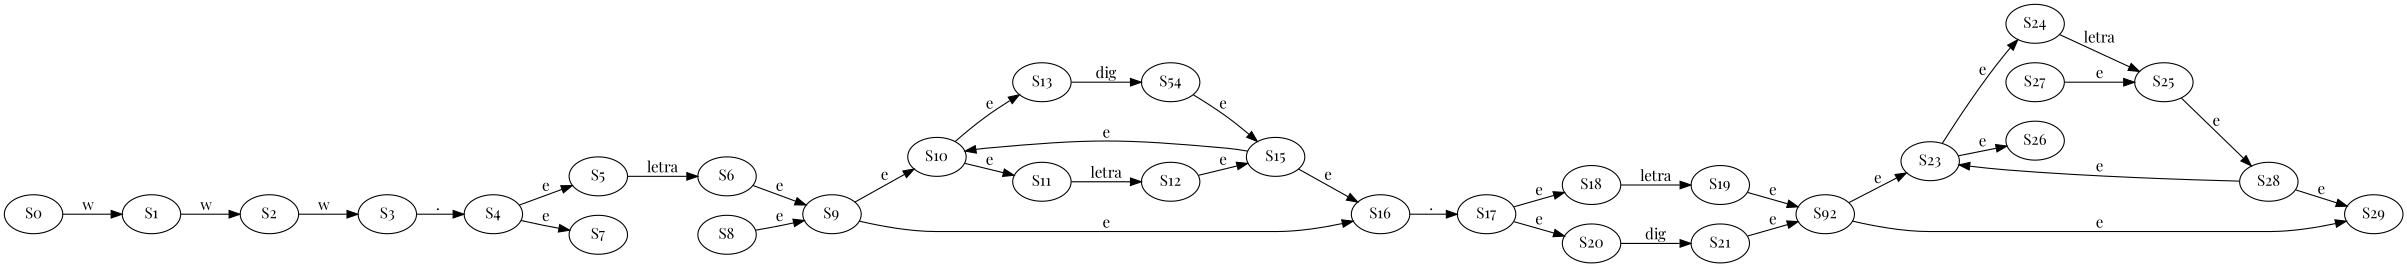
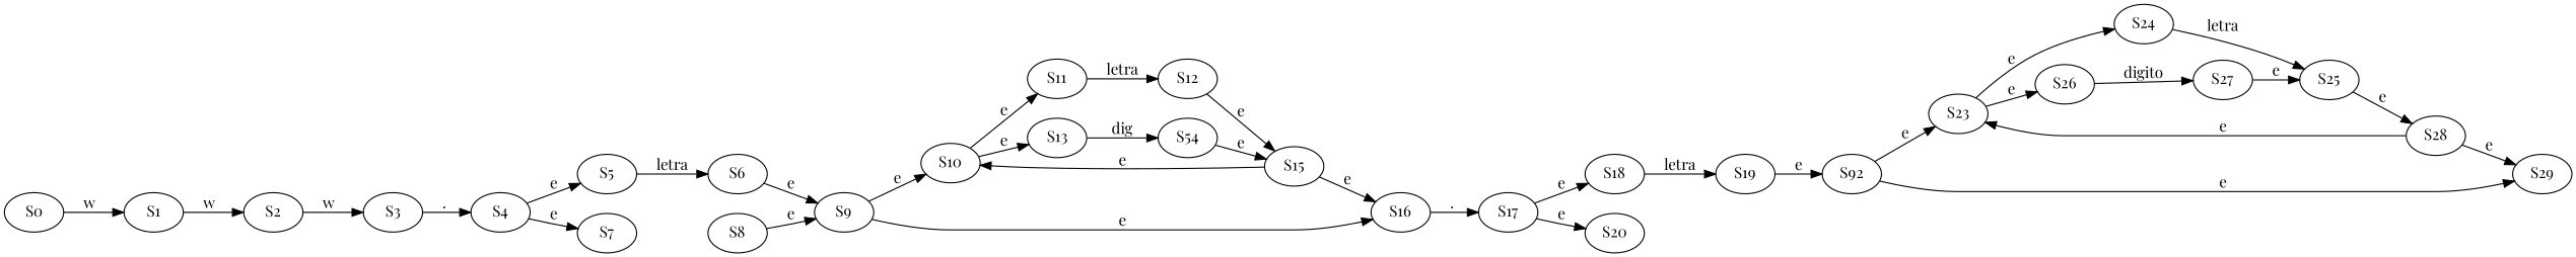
  digraph {
    fontname="Playfair Display"
    rankdir=LR
    node [fontname="Playfair Display"]
    edge [fontname="Playfair Display"]
    S0
    S1
    S2
    S3
    S4
    S5
    S7
    S6
    S9
    S10
    S16
    S8
    S11
    S13
    S17
    S12
    n17 [label=S54]
    S15
    S18
    S20
    S19
-   S21
    n23 [label=S92]
    S23
    S29
    S24
    S26
    S25
    S27
    S28
    S0 -> S1 [label="w  "]
    S1 -> S2 [label="w  "]
    S2 -> S3 [label="w  "]
    S3 -> S4 [label=". "]
    S4 -> S5 [label=e]
    S4 -> S7 [label=e]
    S5 -> S6 [label=letra]
    S6 -> S9 [label=e]
    S9 -> S10 [label=e]
    S9 -> S16 [label=e]
    S10 -> S11 [label=e]
    S10 -> S13 [label=e]
    S16 -> S17 [label=". "]
    S8 -> S9 [label=e]
    S11 -> S12 [label=letra]
    S13 -> n17 [label=dig]
    S17 -> S18 [label=e]
    S17 -> S20 [label=e]
    S12 -> S15 [label=e]
    n17 -> S15 [label=e]
    S15 -> S10 [label=e]
    S15 -> S16 [label=e]
    S18 -> S19 [label=letra]
-   S20 -> S21 [label=dig]
    S19 -> n23 [label=e]
-   S21 -> n23 [label=e]
    n23 -> S23 [label=e]
    n23 -> S29 [label=e]
    S23 -> S24 [label=e]
    S23 -> S26 [label=e]
    S24 -> S25 [label=letra]
+   S26 -> S27 [label=digito]
    S25 -> S28 [label=e]
    S27 -> S25 [label=e]
    S28 -> S23 [label=e]
    S28 -> S29 [label=e]
  }
